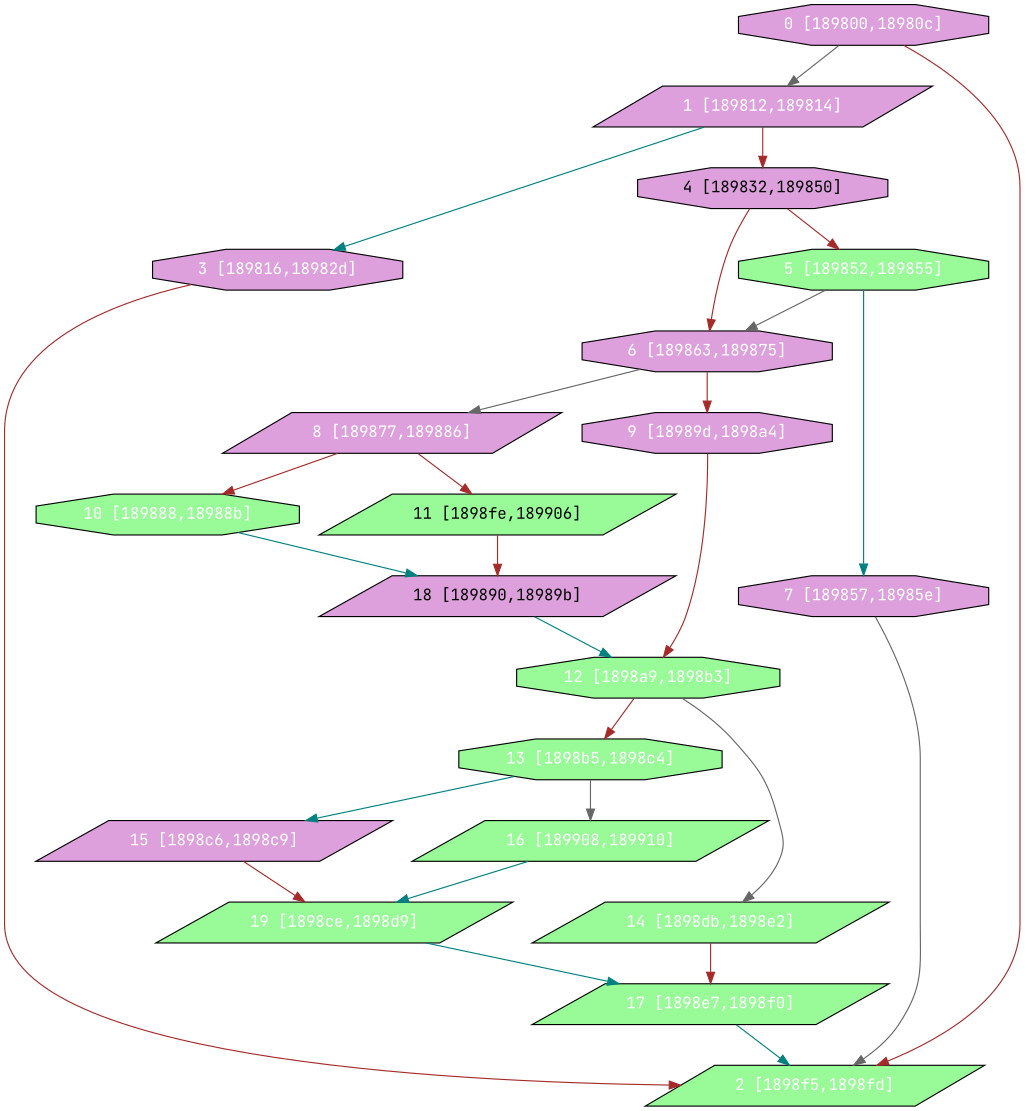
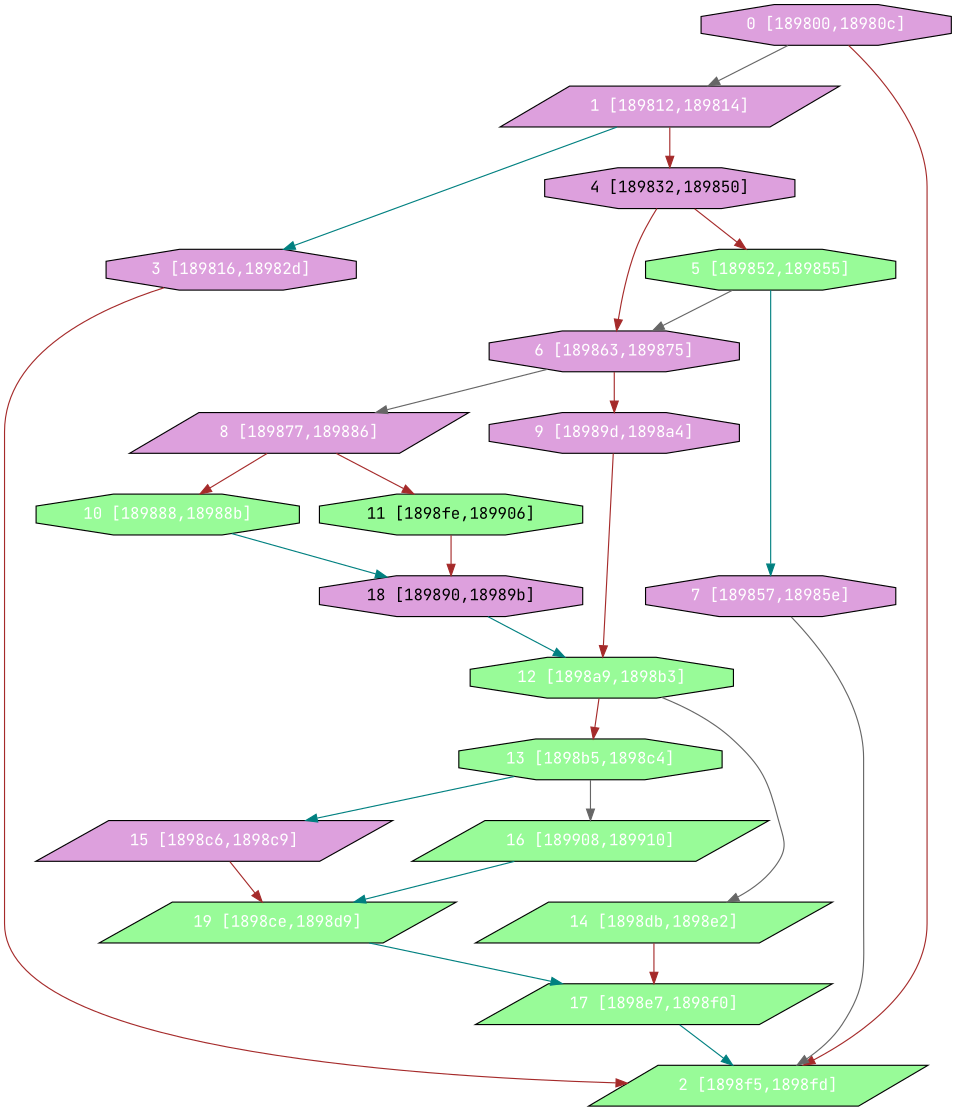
  digraph {
    fontname="JetBrains Mono"
    node [fillcolor=plum fontcolor="#ffffff" fontname="JetBrains Mono" shape=octagon style=filled]
    edge [color=brown fontname="JetBrains Mono"]
    n1 [label="0 [189800,18980c]"]
    n2 [label="1 [189812,189814]" shape=parallelogram]
    n3 [fillcolor=palegreen label="2 [1898f5,1898fd]" shape=parallelogram]
    n4 [label="3 [189816,18982d]"]
    n5 [fontcolor="#000000" label="4 [189832,189850]"]
    n6 [fillcolor=palegreen label="5 [189852,189855]"]
    n7 [label="6 [189863,189875]"]
    n8 [label="7 [189857,18985e]"]
    n9 [label="8 [189877,189886]" shape=parallelogram]
    n10 [label="9 [18989d,1898a4]"]
    n11 [fillcolor=palegreen label="10 [189888,18988b]"]
-   n12 [fillcolor=palegreen fontcolor="#000000" label="11 [1898fe,189906]" shape=parallelogram]
+   n12 [fillcolor=palegreen fontcolor="#000000" label="11 [1898fe,189906]"]
    n13 [fillcolor=palegreen label="12 [1898a9,1898b3]"]
-   n14 [fontcolor="#000000" label="18 [189890,18989b]" shape=parallelogram]
+   n14 [fontcolor="#000000" label="18 [189890,18989b]"]
    n15 [fillcolor=palegreen label="13 [1898b5,1898c4]"]
    n16 [fillcolor=palegreen label="14 [1898db,1898e2]" shape=parallelogram]
    n17 [label="15 [1898c6,1898c9]" shape=parallelogram]
    n18 [fillcolor=palegreen label="16 [189908,189910]" shape=parallelogram]
    n19 [fillcolor=palegreen label="17 [1898e7,1898f0]" shape=parallelogram]
    n20 [fillcolor=palegreen label="19 [1898ce,1898d9]" shape=parallelogram]
    n1 -> n2 [color=gray40]
    n1 -> n3
    n2 -> n4 [color=teal]
    n2 -> n5
    n4 -> n3
    n5 -> n6
    n5 -> n7
    n6 -> n7 [color=gray40]
    n6 -> n8 [color=teal]
    n7 -> n9 [color=gray40]
    n7 -> n10
    n8 -> n3 [color=gray40]
    n9 -> n11
    n9 -> n12
    n10 -> n13
    n11 -> n14 [color=teal]
    n12 -> n14
    n13 -> n15
    n13 -> n16 [color=gray40]
    n14 -> n13 [color=teal]
    n15 -> n17 [color=teal]
    n15 -> n18 [color=gray40]
    n16 -> n19
    n17 -> n20
    n18 -> n20 [color=teal]
    n19 -> n3 [color=teal]
    n20 -> n19 [color=teal]
  }
